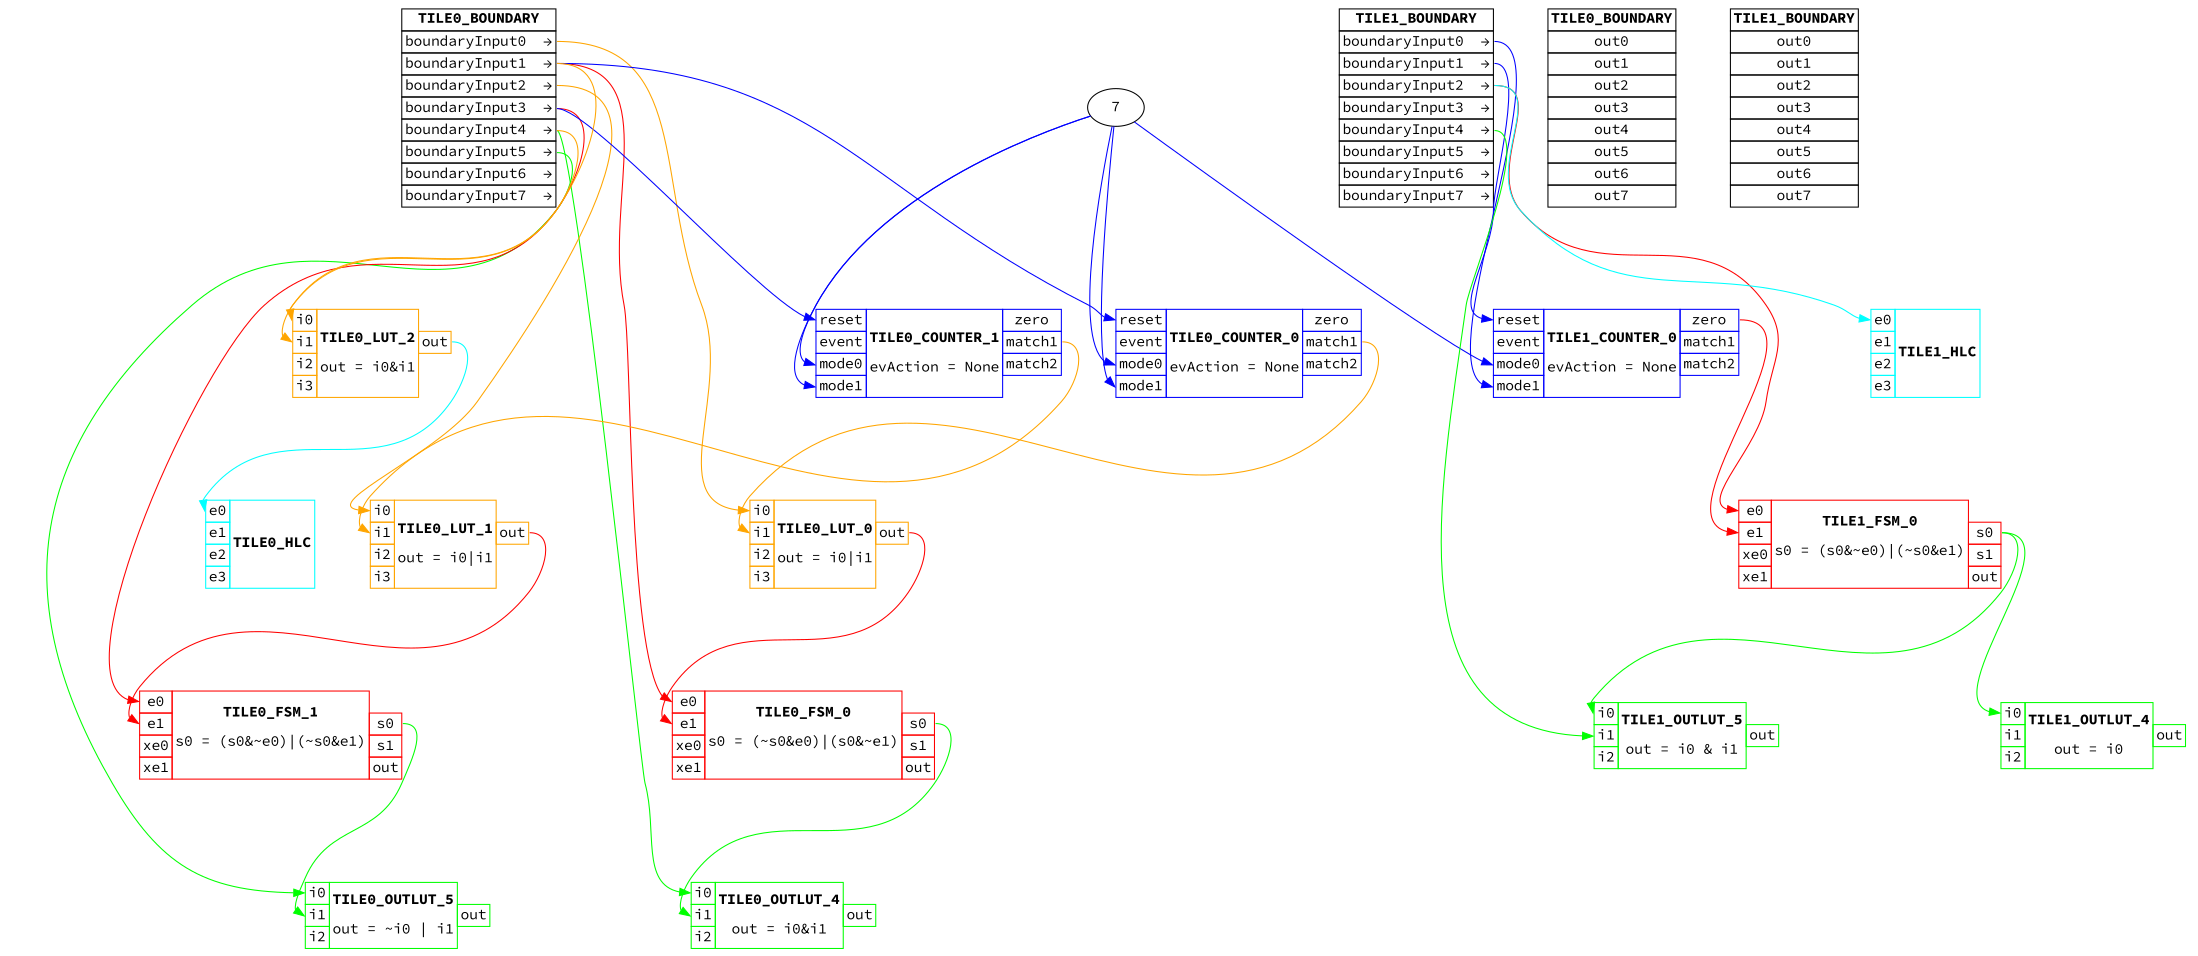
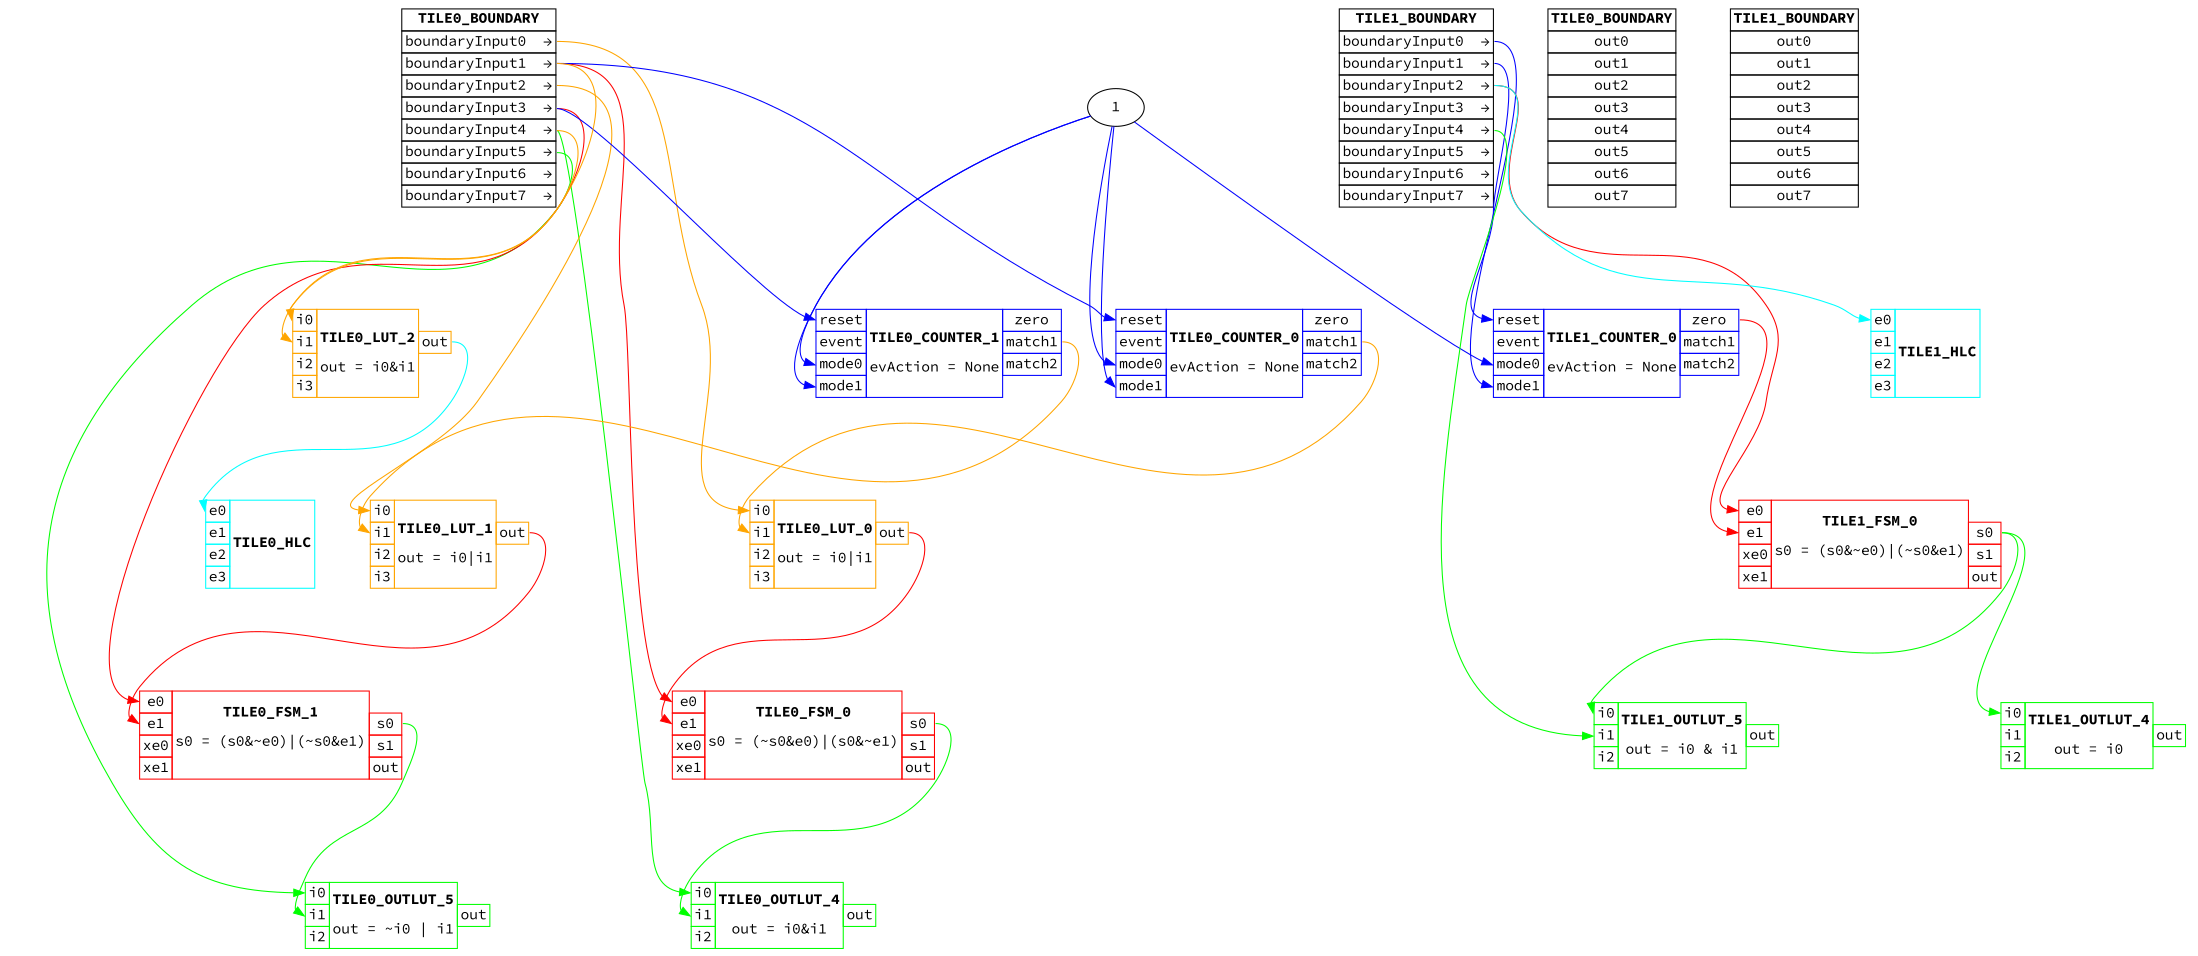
  digraph {
    fontname="Source Code Pro"
    mclimit=50
    nodesep=0.5
    rankdir=TB
    ranksep=1.25
    node [color=green fontname="Source Code Pro" shape=plaintext]
    edge [color=blue fontname="Source Code Pro" headport="i0:w"]
    n1 [label=<<TABLE BORDER='0' CELLBORDER='1' CELLSPACING='0'>                        <TR><TD PORT='i0'>i0</TD><TD ROWSPAN='4'><b>TILE0_OUTLUT_4</b><br/><br/>out = i0&amp;i1</TD></TR>                        <TR><TD PORT='i1'>i1</TD><TD PORT='out'>out</TD></TR>                        <TR><TD PORT='i2'>i2</TD></TR>                    </TABLE>>]
    n2 [color=black label=<<TABLE BORDER='0' CELLBORDER='1' CELLSPACING='0'>                        <TR><TD><b>TILE0_BOUNDARY</b></TD></TR>                        <TR><TD PORT='in0'>boundaryInput0  &#x2192;</TD></TR>                        <TR><TD PORT='in1'>boundaryInput1  &#x2192;</TD></TR>                        <TR><TD PORT='in2'>boundaryInput2  &#x2192;</TD></TR>                        <TR><TD PORT='in3'>boundaryInput3  &#x2192;</TD></TR>                        <TR><TD PORT='in4'>boundaryInput4  &#x2192;</TD></TR>                        <TR><TD PORT='in5'>boundaryInput5  &#x2192;</TD></TR>                        <TR><TD PORT='in6'>boundaryInput6  &#x2192;</TD></TR>                        <TR><TD PORT='in7'>boundaryInput7  &#x2192;</TD></TR>                    </TABLE>>]
    n3 [color=red label=<<TABLE BORDER='0' CELLBORDER='1' CELLSPACING='0'>                       <TR><TD PORT='e0'>e0</TD><TD ROWSPAN='4'><b>TILE0_FSM_0</b><br/><br/>s0 = (~s0&amp;e0)|(s0&amp;~e1)<br/><br/></TD></TR>                       <TR><TD PORT='e1'>e1</TD><TD PORT='s0'>s0</TD></TR>                       <TR><TD PORT='xe0'>xe0</TD><TD PORT='s1'>s1</TD></TR>                       <TR><TD PORT='xe1'>xe1</TD><TD PORT='out'>out</TD></TR>                    </TABLE>>]
    n4 [label=<<TABLE BORDER='0' CELLBORDER='1' CELLSPACING='0'>                        <TR><TD PORT='i0'>i0</TD><TD ROWSPAN='4'><b>TILE0_OUTLUT_5</b><br/><br/>out = ~i0 | i1</TD></TR>                        <TR><TD PORT='i1'>i1</TD><TD PORT='out'>out</TD></TR>                        <TR><TD PORT='i2'>i2</TD></TR>                    </TABLE>>]
    n5 [color=red label=<<TABLE BORDER='0' CELLBORDER='1' CELLSPACING='0'>                       <TR><TD PORT='e0'>e0</TD><TD ROWSPAN='4'><b>TILE0_FSM_1</b><br/><br/>s0 = (s0&amp;~e0)|(~s0&amp;e1)<br/><br/></TD></TR>                       <TR><TD PORT='e1'>e1</TD><TD PORT='s0'>s0</TD></TR>                       <TR><TD PORT='xe0'>xe0</TD><TD PORT='s1'>s1</TD></TR>                       <TR><TD PORT='xe1'>xe1</TD><TD PORT='out'>out</TD></TR>                    </TABLE>>]
    n6 [color=orange label=<<TABLE BORDER='0' CELLBORDER='1' CELLSPACING='0'>                        <TR><TD PORT='i0'>i0</TD><TD ROWSPAN='4'><b>TILE0_LUT_0</b><br/><br/>out = i0|i1</TD></TR>                        <TR><TD PORT='i1'>i1</TD><TD PORT='out'>out</TD></TR>                        <TR><TD PORT='i2'>i2</TD></TR>                        <TR><TD PORT='i3'>i3</TD></TR>                    </TABLE>>]
    n7 [color=blue label=<<TABLE BORDER='0' CELLBORDER='1' CELLSPACING='0'>                     <TR><TD PORT='reset'>reset</TD><TD ROWSPAN='4'><b>TILE0_COUNTER_0</b><br/><br/>evAction = None</TD><TD PORT='count_zero'>zero</TD></TR>                     <TR><TD PORT='event'>event</TD><TD PORT='count_match1'>match1</TD></TR>                     <TR><TD PORT='mode0'>mode0</TD><TD PORT='count_match2'>match2</TD></TR>                     <TR><TD PORT='mode1'>mode1</TD></TR>                </TABLE>>]
    n8 [color=orange label=<<TABLE BORDER='0' CELLBORDER='1' CELLSPACING='0'>                        <TR><TD PORT='i0'>i0</TD><TD ROWSPAN='4'><b>TILE0_LUT_1</b><br/><br/>out = i0|i1</TD></TR>                        <TR><TD PORT='i1'>i1</TD><TD PORT='out'>out</TD></TR>                        <TR><TD PORT='i2'>i2</TD></TR>                        <TR><TD PORT='i3'>i3</TD></TR>                    </TABLE>>]
    n9 [color=blue label=<<TABLE BORDER='0' CELLBORDER='1' CELLSPACING='0'>                     <TR><TD PORT='reset'>reset</TD><TD ROWSPAN='4'><b>TILE0_COUNTER_1</b><br/><br/>evAction = None</TD><TD PORT='count_zero'>zero</TD></TR>                     <TR><TD PORT='event'>event</TD><TD PORT='count_match1'>match1</TD></TR>                     <TR><TD PORT='mode0'>mode0</TD><TD PORT='count_match2'>match2</TD></TR>                     <TR><TD PORT='mode1'>mode1</TD></TR>                </TABLE>>]
    n10 [color=orange label=<<TABLE BORDER='0' CELLBORDER='1' CELLSPACING='0'>                        <TR><TD PORT='i0'>i0</TD><TD ROWSPAN='4'><b>TILE0_LUT_2</b><br/><br/>out = i0&amp;i1</TD></TR>                        <TR><TD PORT='i1'>i1</TD><TD PORT='out'>out</TD></TR>                        <TR><TD PORT='i2'>i2</TD></TR>                        <TR><TD PORT='i3'>i3</TD></TR>                    </TABLE>>]
    n11 [color=cyan label=<<TABLE BORDER='0' CELLBORDER='1' CELLSPACING='0'>                       <TR><TD PORT='e0'>e0</TD><TD ROWSPAN='4'><b>TILE0_HLC</b></TD></TR>                       <TR><TD PORT='e1'>e1</TD></TR>                       <TR><TD PORT='e2'>e2</TD></TR>                       <TR><TD PORT='e3'>e3</TD></TR>                   </TABLE>>]
-   1 [label=7 color="" shape=""]
+   1 [color="" shape=""]
    n13 [color=blue label=<<TABLE BORDER='0' CELLBORDER='1' CELLSPACING='0'>                     <TR><TD PORT='reset'>reset</TD><TD ROWSPAN='4'><b>TILE1_COUNTER_0</b><br/><br/>evAction = None</TD><TD PORT='count_zero'>zero</TD></TR>                     <TR><TD PORT='event'>event</TD><TD PORT='count_match1'>match1</TD></TR>                     <TR><TD PORT='mode0'>mode0</TD><TD PORT='count_match2'>match2</TD></TR>                     <TR><TD PORT='mode1'>mode1</TD></TR>                </TABLE>>]
    n14 [color=black label=<<TABLE BORDER='0' CELLBORDER='1' CELLSPACING='0'>                        <TR><TD><b>TILE0_BOUNDARY</b></TD></TR>                        <TR><TD PORT='out0'>out0</TD></TR>                        <TR><TD PORT='out1'>out1</TD></TR>                        <TR><TD PORT='out2'>out2</TD></TR>                        <TR><TD PORT='out3'>out3</TD></TR>                        <TR><TD PORT='out4'>out4</TD></TR>                        <TR><TD PORT='out5'>out5</TD></TR>                        <TR><TD PORT='out6'>out6</TD></TR>                        <TR><TD PORT='out7'>out7</TD></TR>                    </TABLE>>]
    n15 [label=<<TABLE BORDER='0' CELLBORDER='1' CELLSPACING='0'>                        <TR><TD PORT='i0'>i0</TD><TD ROWSPAN='4'><b>TILE1_OUTLUT_4</b><br/><br/>out = i0</TD></TR>                        <TR><TD PORT='i1'>i1</TD><TD PORT='out'>out</TD></TR>                        <TR><TD PORT='i2'>i2</TD></TR>                    </TABLE>>]
    n16 [color=red label=<<TABLE BORDER='0' CELLBORDER='1' CELLSPACING='0'>                       <TR><TD PORT='e0'>e0</TD><TD ROWSPAN='4'><b>TILE1_FSM_0</b><br/><br/>s0 = (s0&amp;~e0)|(~s0&amp;e1)<br/><br/></TD></TR>                       <TR><TD PORT='e1'>e1</TD><TD PORT='s0'>s0</TD></TR>                       <TR><TD PORT='xe0'>xe0</TD><TD PORT='s1'>s1</TD></TR>                       <TR><TD PORT='xe1'>xe1</TD><TD PORT='out'>out</TD></TR>                    </TABLE>>]
    n17 [label=<<TABLE BORDER='0' CELLBORDER='1' CELLSPACING='0'>                        <TR><TD PORT='i0'>i0</TD><TD ROWSPAN='4'><b>TILE1_OUTLUT_5</b><br/><br/>out = i0 &amp; i1</TD></TR>                        <TR><TD PORT='i1'>i1</TD><TD PORT='out'>out</TD></TR>                        <TR><TD PORT='i2'>i2</TD></TR>                    </TABLE>>]
    n18 [color=black label=<<TABLE BORDER='0' CELLBORDER='1' CELLSPACING='0'>                        <TR><TD><b>TILE1_BOUNDARY</b></TD></TR>                        <TR><TD PORT='in0'>boundaryInput0  &#x2192;</TD></TR>                        <TR><TD PORT='in1'>boundaryInput1  &#x2192;</TD></TR>                        <TR><TD PORT='in2'>boundaryInput2  &#x2192;</TD></TR>                        <TR><TD PORT='in3'>boundaryInput3  &#x2192;</TD></TR>                        <TR><TD PORT='in4'>boundaryInput4  &#x2192;</TD></TR>                        <TR><TD PORT='in5'>boundaryInput5  &#x2192;</TD></TR>                        <TR><TD PORT='in6'>boundaryInput6  &#x2192;</TD></TR>                        <TR><TD PORT='in7'>boundaryInput7  &#x2192;</TD></TR>                    </TABLE>>]
    n19 [color=cyan label=<<TABLE BORDER='0' CELLBORDER='1' CELLSPACING='0'>                       <TR><TD PORT='e0'>e0</TD><TD ROWSPAN='4'><b>TILE1_HLC</b></TD></TR>                       <TR><TD PORT='e1'>e1</TD></TR>                       <TR><TD PORT='e2'>e2</TD></TR>                       <TR><TD PORT='e3'>e3</TD></TR>                   </TABLE>>]
    n20 [color=black label=<<TABLE BORDER='0' CELLBORDER='1' CELLSPACING='0'>                        <TR><TD><b>TILE1_BOUNDARY</b></TD></TR>                        <TR><TD PORT='out0'>out0</TD></TR>                        <TR><TD PORT='out1'>out1</TD></TR>                        <TR><TD PORT='out2'>out2</TD></TR>                        <TR><TD PORT='out3'>out3</TD></TR>                        <TR><TD PORT='out4'>out4</TD></TR>                        <TR><TD PORT='out5'>out5</TD></TR>                        <TR><TD PORT='out6'>out6</TD></TR>                        <TR><TD PORT='out7'>out7</TD></TR>                    </TABLE>>]
    n2 -> n1 [color=green tailport="in4:e"]
    n2 -> n3 [color=red headport="e0:w" tailport="in1:e"]
    n2 -> n4 [color=green tailport="in5:e"]
    n2 -> n5 [color=red headport="e0:w" tailport="in3:e"]
    n2 -> n6 [color=orange tailport="in0:e"]
    n2 -> n7 [headport="reset:w" tailport="in1:e"]
    n2 -> n8 [color=orange tailport="in2:e"]
    n2 -> n9 [headport="reset:w" tailport="in3:e"]
    n2 -> n10 [color=orange tailport="in1:e"]
    n2 -> n10 [color=orange headport="i1:w" tailport="in4:e"]
    n3 -> n1 [color=green headport="i1:w" tailport="S0:e"]
    n5 -> n4 [color=green headport="i1:w" tailport="S0:e"]
    n6 -> n3 [color=red headport="e1:w" tailport="OUT:e"]
    n7 -> n6 [color=orange headport="i1:w" tailport="count_match1:e"]
    n8 -> n5 [color=red headport="e1:w" tailport="OUT:e"]
    n9 -> n8 [color=orange headport="i1:w" tailport="count_match1:e"]
    n10 -> n11 [color=cyan headport="e0:w" tailport="OUT:e"]
    1 -> n7 [headport="mode0:w"]
    1 -> n7 [headport="mode1:w"]
    1 -> n9 [headport="mode0:w"]
    1 -> n9 [headport="mode1:w"]
    1 -> n13 [headport="mode0:w"]
    n13 -> n16 [color=red headport="e1:w" tailport="count_zero:e"]
    n16 -> n15 [color=green tailport="S0:e"]
    n16 -> n17 [color=green tailport="S0:e"]
    n18 -> n13 [headport="reset:w" tailport="in1:e"]
    n18 -> n13 [headport="mode1:w" tailport="in0:e"]
    n18 -> n16 [color=red headport="e0:w" tailport="in2:e"]
    n18 -> n17 [color=green headport="i1:w" tailport="in4:e"]
    n18 -> n19 [color=cyan headport="e0:w" tailport="in2:e"]
  }
